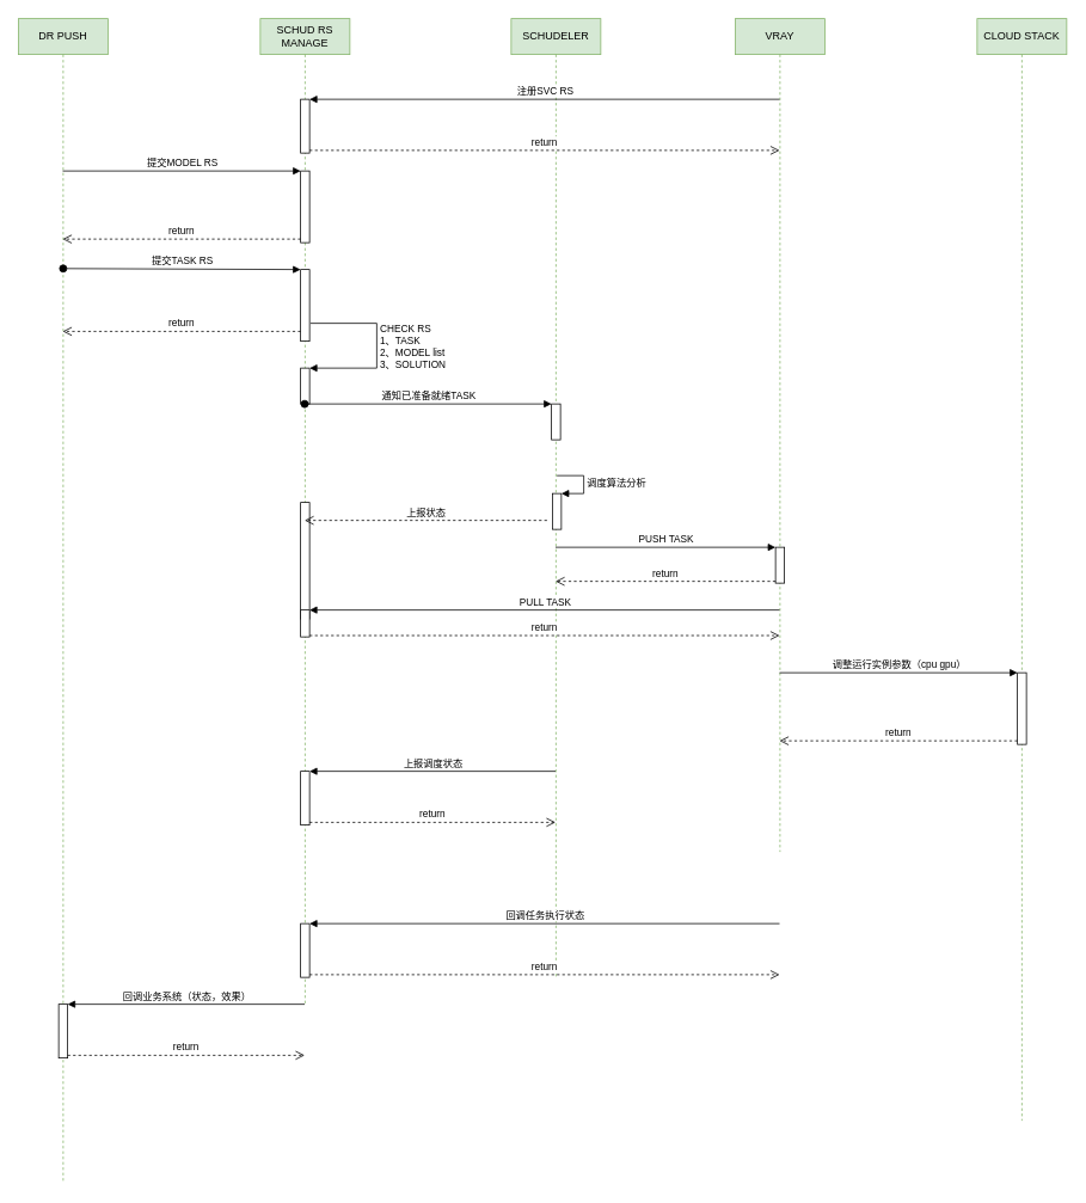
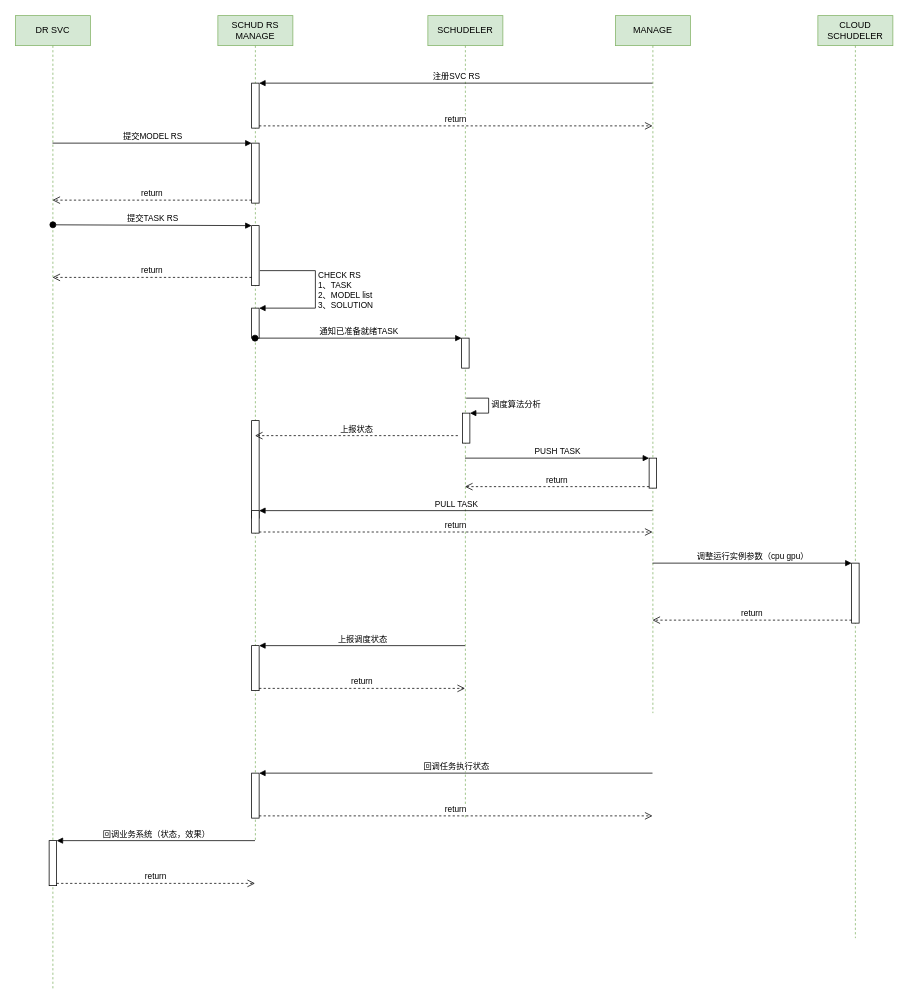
  <mxCell id="0" />
  <mxCell id="1" parent="0" />
- <mxCell id="2" value="DR PUSH" style="shape=umlLifeline;perimeter=lifelinePerimeter;whiteSpace=wrap;html=1;container=1;collapsible=0;recursiveResize=0;outlineConnect=0;fillColor=#d5e8d4;strokeColor=#82b366;" vertex="1" parent="1"><mxGeometry x="20" y="20" width="100" height="1300" as="geometry" /></mxCell>
+ <mxCell id="2" value="DR SVC" style="shape=umlLifeline;perimeter=lifelinePerimeter;whiteSpace=wrap;html=1;container=1;collapsible=0;recursiveResize=0;outlineConnect=0;fillColor=#d5e8d4;strokeColor=#82b366;" vertex="1" parent="1"><mxGeometry x="20" y="20" width="100" height="1300" as="geometry" /></mxCell>
  <mxCell id="3" value="" style="html=1;points=[];perimeter=orthogonalPerimeter;" vertex="1" parent="2"><mxGeometry x="45" y="1100" width="10" height="60" as="geometry" /></mxCell>
  <mxCell id="4" value="SCHUD RS MANAGE" style="shape=umlLifeline;perimeter=lifelinePerimeter;whiteSpace=wrap;html=1;container=1;collapsible=0;recursiveResize=0;outlineConnect=0;fillColor=#d5e8d4;strokeColor=#82b366;" vertex="1" parent="1"><mxGeometry x="290" y="20" width="100" height="1100" as="geometry" /></mxCell>
  <mxCell id="5" value="" style="html=1;points=[];perimeter=orthogonalPerimeter;" vertex="1" parent="4"><mxGeometry x="45" y="280" width="10" height="80" as="geometry" /></mxCell>
  <mxCell id="6" value="" style="html=1;points=[];perimeter=orthogonalPerimeter;" vertex="1" parent="4"><mxGeometry x="45" y="90" width="10" height="60" as="geometry" /></mxCell>
  <mxCell id="7" value="" style="html=1;points=[];perimeter=orthogonalPerimeter;" vertex="1" parent="4"><mxGeometry x="45" y="170" width="10" height="80" as="geometry" /></mxCell>
  <mxCell id="8" value="" style="html=1;points=[];perimeter=orthogonalPerimeter;" vertex="1" parent="4"><mxGeometry x="45" y="390" width="10" height="40" as="geometry" /></mxCell>
  <mxCell id="9" value="CHECK RS&lt;br&gt;1、TASK&lt;br&gt;2、MODEL list&lt;br&gt;3、SOLUTION" style="edgeStyle=orthogonalEdgeStyle;html=1;align=left;spacingLeft=2;endArrow=block;rounded=0;entryX=1;entryY=0;exitX=1.1;exitY=0.75;exitDx=0;exitDy=0;exitPerimeter=0;" edge="1" target="8" parent="4" source="5"><mxGeometry relative="1" as="geometry"><mxPoint x="60" y="340" as="sourcePoint" /><Array as="points"><mxPoint x="130" y="340" /><mxPoint x="130" y="390" /></Array></mxGeometry></mxCell>
  <mxCell id="10" value="" style="html=1;points=[];perimeter=orthogonalPerimeter;" vertex="1" parent="4"><mxGeometry x="45" y="1010" width="10" height="60" as="geometry" /></mxCell>
  <mxCell id="11" value="" style="html=1;points=[];perimeter=orthogonalPerimeter;" vertex="1" parent="4"><mxGeometry x="45" y="840" width="10" height="60" as="geometry" /></mxCell>
  <mxCell id="12" value="" style="html=1;points=[];perimeter=orthogonalPerimeter;" vertex="1" parent="4"><mxGeometry x="45" y="540" width="10" height="130" as="geometry" /></mxCell>
  <mxCell id="13" value="" style="html=1;points=[];perimeter=orthogonalPerimeter;" vertex="1" parent="4"><mxGeometry x="45" y="660" width="10" height="30" as="geometry" /></mxCell>
- <mxCell id="14" value="VRAY" style="shape=umlLifeline;perimeter=lifelinePerimeter;whiteSpace=wrap;html=1;container=1;collapsible=0;recursiveResize=0;outlineConnect=0;fillColor=#d5e8d4;strokeColor=#82b366;" vertex="1" parent="1"><mxGeometry x="820" y="20" width="100" height="930" as="geometry" /></mxCell>
+ <mxCell id="14" value="MANAGE" style="shape=umlLifeline;perimeter=lifelinePerimeter;whiteSpace=wrap;html=1;container=1;collapsible=0;recursiveResize=0;outlineConnect=0;fillColor=#d5e8d4;strokeColor=#82b366;" vertex="1" parent="1"><mxGeometry x="820" y="20" width="100" height="930" as="geometry" /></mxCell>
  <mxCell id="15" value="" style="html=1;points=[];perimeter=orthogonalPerimeter;" vertex="1" parent="14"><mxGeometry x="45" y="590" width="10" height="40" as="geometry" /></mxCell>
  <mxCell id="16" value="提交TASK RS" style="html=1;verticalAlign=bottom;startArrow=oval;endArrow=block;startSize=8;rounded=0;exitX=0.5;exitY=0.263;exitDx=0;exitDy=0;exitPerimeter=0;" edge="1" target="5" parent="1"><mxGeometry relative="1" as="geometry"><mxPoint x="70" y="298.9" as="sourcePoint" /></mxGeometry></mxCell>
- <mxCell id="17" value="CLOUD STACK" style="shape=umlLifeline;perimeter=lifelinePerimeter;whiteSpace=wrap;html=1;container=1;collapsible=0;recursiveResize=0;outlineConnect=0;fillColor=#d5e8d4;strokeColor=#82b366;" vertex="1" parent="1"><mxGeometry x="1090" y="20" width="100" height="1230" as="geometry" /></mxCell>
+ <mxCell id="17" value="CLOUD SCHUDELER" style="shape=umlLifeline;perimeter=lifelinePerimeter;whiteSpace=wrap;html=1;container=1;collapsible=0;recursiveResize=0;outlineConnect=0;fillColor=#d5e8d4;strokeColor=#82b366;" vertex="1" parent="1"><mxGeometry x="1090" y="20" width="100" height="1230" as="geometry" /></mxCell>
  <mxCell id="18" value="" style="html=1;points=[];perimeter=orthogonalPerimeter;" vertex="1" parent="17"><mxGeometry x="45" y="730" width="10" height="80" as="geometry" /></mxCell>
  <mxCell id="19" value="SCHUDELER" style="shape=umlLifeline;perimeter=lifelinePerimeter;whiteSpace=wrap;html=1;container=1;collapsible=0;recursiveResize=0;outlineConnect=0;fillColor=#d5e8d4;strokeColor=#82b366;" vertex="1" parent="1"><mxGeometry x="570" y="20" width="100" height="1070" as="geometry" /></mxCell>
  <mxCell id="20" value="" style="html=1;points=[];perimeter=orthogonalPerimeter;" vertex="1" parent="19"><mxGeometry x="45" y="430" width="10" height="40" as="geometry" /></mxCell>
  <mxCell id="21" value="" style="html=1;points=[];perimeter=orthogonalPerimeter;" vertex="1" parent="19"><mxGeometry x="46" y="530" width="10" height="40" as="geometry" /></mxCell>
  <mxCell id="22" value="调度算法分析" style="edgeStyle=orthogonalEdgeStyle;html=1;align=left;spacingLeft=2;endArrow=block;rounded=0;entryX=1;entryY=0;" edge="1" target="21" parent="19"><mxGeometry relative="1" as="geometry"><mxPoint x="51" y="510" as="sourcePoint" /><Array as="points"><mxPoint x="81" y="510" /></Array></mxGeometry></mxCell>
  <mxCell id="23" value="注册SVC RS" style="html=1;verticalAlign=bottom;endArrow=block;entryX=1;entryY=0;rounded=0;" edge="1" target="6" parent="1" source="14"><mxGeometry relative="1" as="geometry"><mxPoint x="405" y="110" as="sourcePoint" /></mxGeometry></mxCell>
  <mxCell id="24" value="return" style="html=1;verticalAlign=bottom;endArrow=open;dashed=1;endSize=8;exitX=1;exitY=0.95;rounded=0;" edge="1" source="6" parent="1" target="14"><mxGeometry relative="1" as="geometry"><mxPoint x="405" y="167" as="targetPoint" /></mxGeometry></mxCell>
  <mxCell id="25" value="提交MODEL RS" style="html=1;verticalAlign=bottom;endArrow=block;entryX=0;entryY=0;rounded=0;" edge="1" target="7" parent="1"><mxGeometry relative="1" as="geometry"><mxPoint x="69.5" y="190" as="sourcePoint" /></mxGeometry></mxCell>
  <mxCell id="26" value="return" style="html=1;verticalAlign=bottom;endArrow=open;dashed=1;endSize=8;exitX=0;exitY=0.95;rounded=0;" edge="1" source="7" parent="1"><mxGeometry relative="1" as="geometry"><mxPoint x="69.5" y="266" as="targetPoint" /></mxGeometry></mxCell>
  <mxCell id="27" value="return" style="html=1;verticalAlign=bottom;endArrow=open;dashed=1;endSize=8;rounded=0;exitX=0;exitY=0.863;exitDx=0;exitDy=0;exitPerimeter=0;" edge="1" parent="1" source="5"><mxGeometry relative="1" as="geometry"><mxPoint x="330" y="370" as="sourcePoint" /><mxPoint x="69.5" y="369.04" as="targetPoint" /></mxGeometry></mxCell>
  <mxCell id="28" value="通知已准备就绪TASK" style="html=1;verticalAlign=bottom;startArrow=oval;endArrow=block;startSize=8;rounded=0;" edge="1" target="20" parent="1"><mxGeometry relative="1" as="geometry"><mxPoint x="339.5" y="450" as="sourcePoint" /></mxGeometry></mxCell>
  <mxCell id="29" value="PUSH TASK" style="html=1;verticalAlign=bottom;endArrow=block;entryX=0;entryY=0;rounded=0;" edge="1" target="15" parent="1" source="19"><mxGeometry relative="1" as="geometry"><mxPoint x="795" y="610" as="sourcePoint" /></mxGeometry></mxCell>
  <mxCell id="30" value="return" style="html=1;verticalAlign=bottom;endArrow=open;dashed=1;endSize=8;exitX=0;exitY=0.95;rounded=0;" edge="1" source="15" parent="1" target="19"><mxGeometry relative="1" as="geometry"><mxPoint x="795" y="686" as="targetPoint" /></mxGeometry></mxCell>
  <mxCell id="31" value="PULL TASK" style="html=1;verticalAlign=bottom;endArrow=block;entryX=1;entryY=0;rounded=0;" edge="1" target="13" parent="1"><mxGeometry relative="1" as="geometry"><mxPoint x="869.5" y="680" as="sourcePoint" /></mxGeometry></mxCell>
  <mxCell id="32" value="return" style="html=1;verticalAlign=bottom;endArrow=open;dashed=1;endSize=8;exitX=1;exitY=0.95;rounded=0;" edge="1" source="13" parent="1" target="14"><mxGeometry relative="1" as="geometry"><mxPoint x="869.5" y="737" as="targetPoint" /></mxGeometry></mxCell>
  <mxCell id="33" value="回调任务执行状态" style="html=1;verticalAlign=bottom;endArrow=block;entryX=1;entryY=0;rounded=0;" edge="1" target="10" parent="1"><mxGeometry relative="1" as="geometry"><mxPoint x="869.5" y="1030" as="sourcePoint" /></mxGeometry></mxCell>
  <mxCell id="34" value="return" style="html=1;verticalAlign=bottom;endArrow=open;dashed=1;endSize=8;exitX=1;exitY=0.95;rounded=0;" edge="1" source="10" parent="1"><mxGeometry relative="1" as="geometry"><mxPoint x="869.5" y="1087" as="targetPoint" /></mxGeometry></mxCell>
  <mxCell id="35" value="回调业务系统（状态，效果）" style="html=1;verticalAlign=bottom;endArrow=block;entryX=1;entryY=0;rounded=0;" edge="1" parent="1"><mxGeometry relative="1" as="geometry"><mxPoint x="339.5" y="1120" as="sourcePoint" /><mxPoint x="75" y="1120" as="targetPoint" /></mxGeometry></mxCell>
  <mxCell id="36" value="return" style="html=1;verticalAlign=bottom;endArrow=open;dashed=1;endSize=8;exitX=1;exitY=0.95;rounded=0;" edge="1" parent="1"><mxGeometry relative="1" as="geometry"><mxPoint x="339.5" y="1177" as="targetPoint" /><mxPoint x="75" y="1177" as="sourcePoint" /></mxGeometry></mxCell>
  <mxCell id="37" value="上报调度状态" style="html=1;verticalAlign=bottom;endArrow=block;entryX=1;entryY=0;rounded=0;" edge="1" target="11" parent="1"><mxGeometry relative="1" as="geometry"><mxPoint x="619.5" y="860" as="sourcePoint" /></mxGeometry></mxCell>
  <mxCell id="38" value="return" style="html=1;verticalAlign=bottom;endArrow=open;dashed=1;endSize=8;exitX=1;exitY=0.95;rounded=0;" edge="1" source="11" parent="1"><mxGeometry relative="1" as="geometry"><mxPoint x="619.5" y="917" as="targetPoint" /></mxGeometry></mxCell>
  <mxCell id="39" value="上报状态" style="html=1;verticalAlign=bottom;endArrow=open;dashed=1;endSize=8;rounded=0;" edge="1" parent="1" target="4"><mxGeometry relative="1" as="geometry"><mxPoint x="610" y="580" as="sourcePoint" /><mxPoint x="530" y="580" as="targetPoint" /></mxGeometry></mxCell>
  <mxCell id="40" value="调整运行实例参数（cpu gpu）" style="html=1;verticalAlign=bottom;endArrow=block;entryX=0;entryY=0;rounded=0;" edge="1" target="18" parent="1" source="14"><mxGeometry relative="1" as="geometry"><mxPoint x="1065" y="750" as="sourcePoint" /></mxGeometry></mxCell>
  <mxCell id="41" value="return" style="html=1;verticalAlign=bottom;endArrow=open;dashed=1;endSize=8;exitX=0;exitY=0.95;rounded=0;" edge="1" source="18" parent="1" target="14"><mxGeometry relative="1" as="geometry"><mxPoint x="1065" y="826" as="targetPoint" /></mxGeometry></mxCell>
